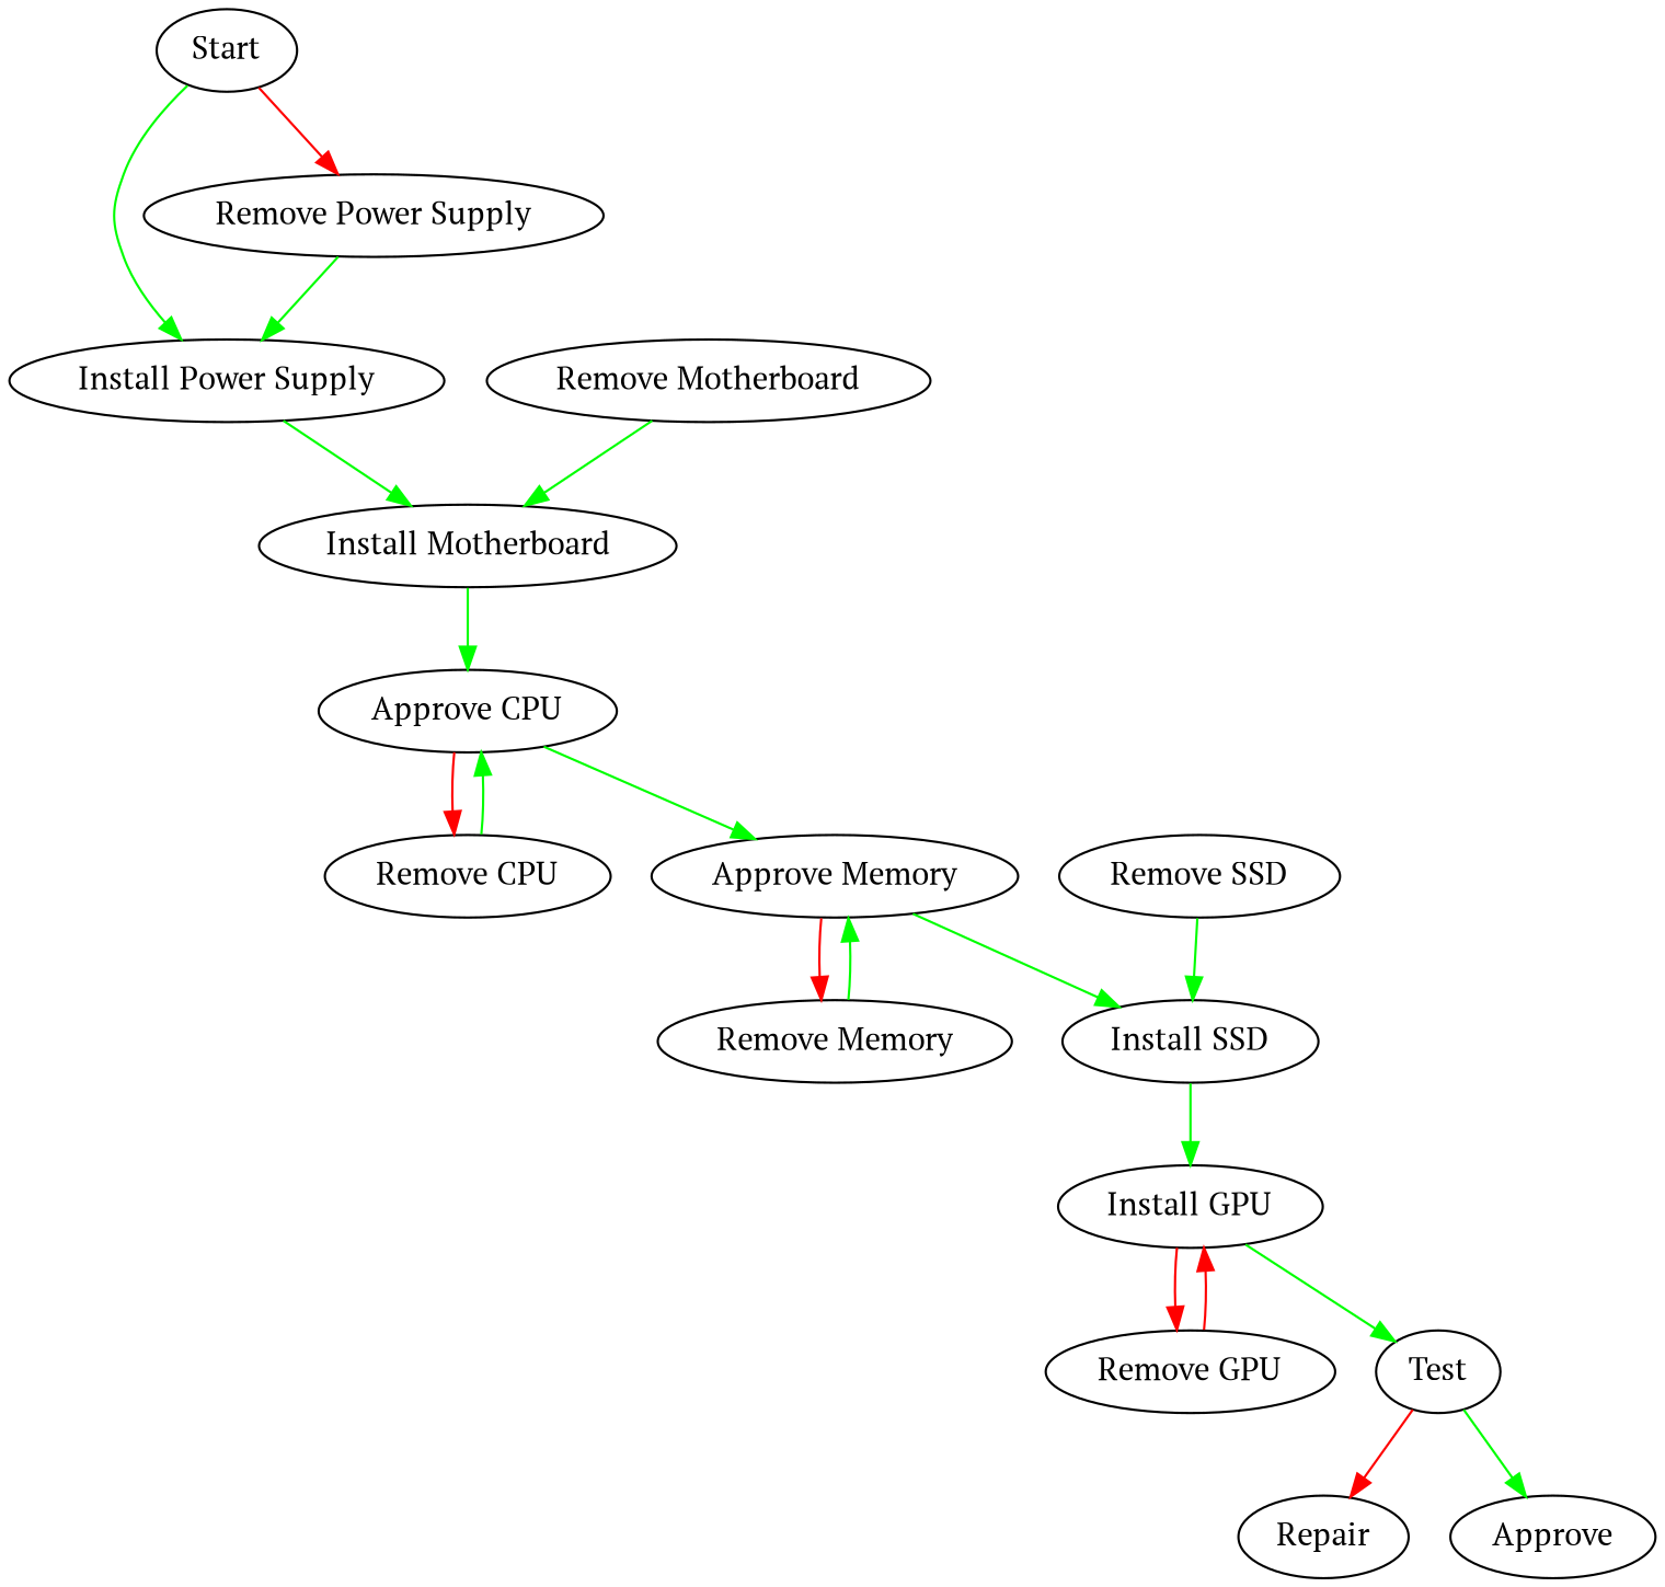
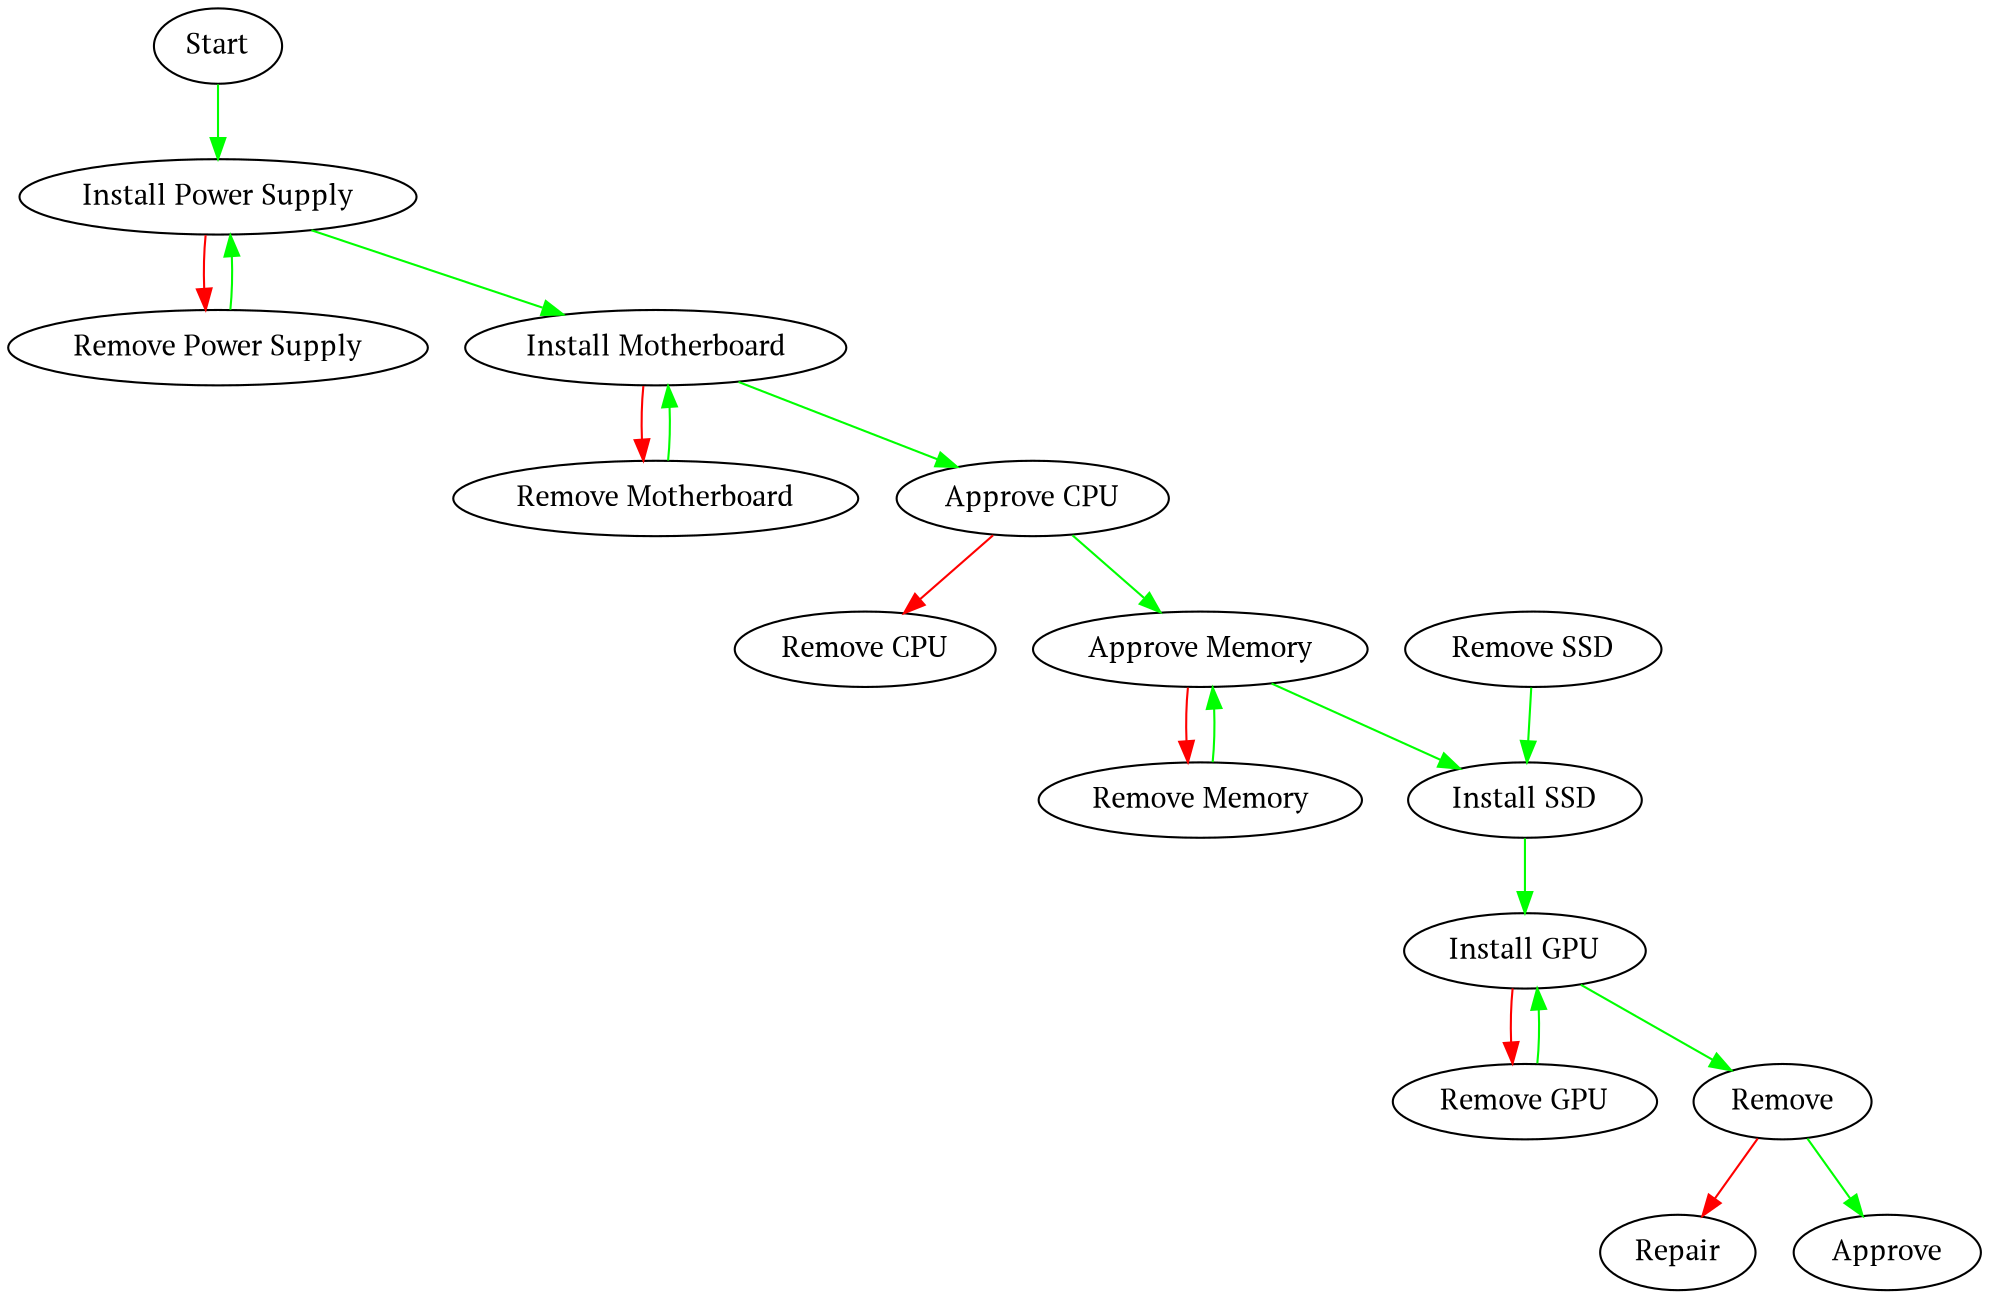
  digraph {
    fontname="PT Serif"
    node [fontname="PT Serif"]
    edge [color=green fontname="PT Serif"]
    Start
    "Install Power Supply"
    "Remove Power Supply"
    "Install Motherboard"
    "Remove Motherboard"
    n6 [label="Approve CPU"]
    "Remove CPU"
    n8 [label="Approve Memory"]
    "Remove Memory"
    "Install SSD"
    "Install GPU"
    "Remove SSD"
    "Remove GPU"
-   Test
+   Test [label=Remove]
    Repair
    Approve
    Start -> "Install Power Supply"
-   Start -> "Remove Power Supply" [color=red]
+   "Install Power Supply" -> "Remove Power Supply" [color=red]
    "Install Power Supply" -> "Install Motherboard"
    "Remove Power Supply" -> "Install Power Supply"
+   "Install Motherboard" -> "Remove Motherboard" [color=red]
    "Install Motherboard" -> n6
    "Remove Motherboard" -> "Install Motherboard"
    n6 -> "Remove CPU" [color=red]
    n6 -> n8
-   "Remove CPU" -> n6
    n8 -> "Remove Memory" [color=red]
    n8 -> "Install SSD"
    "Remove Memory" -> n8
    "Install SSD" -> "Install GPU"
    "Install GPU" -> "Remove GPU" [color=red]
    "Install GPU" -> Test
    "Remove SSD" -> "Install SSD"
-   "Remove GPU" -> "Install GPU" [color=red]
+   "Remove GPU" -> "Install GPU"
    Test -> Repair [color=red]
    Test -> Approve
  }
